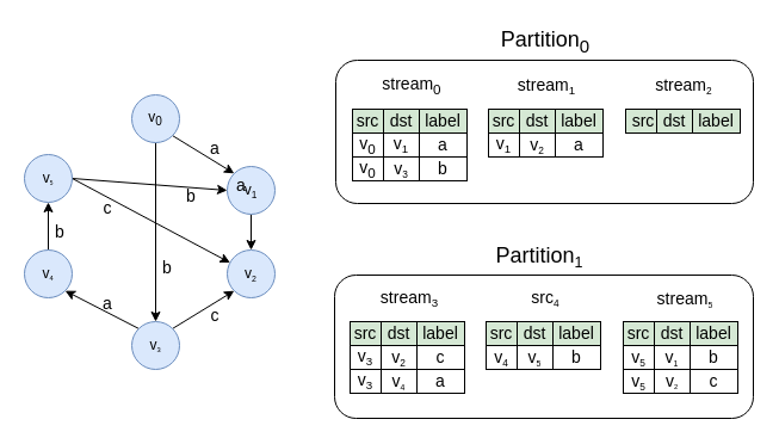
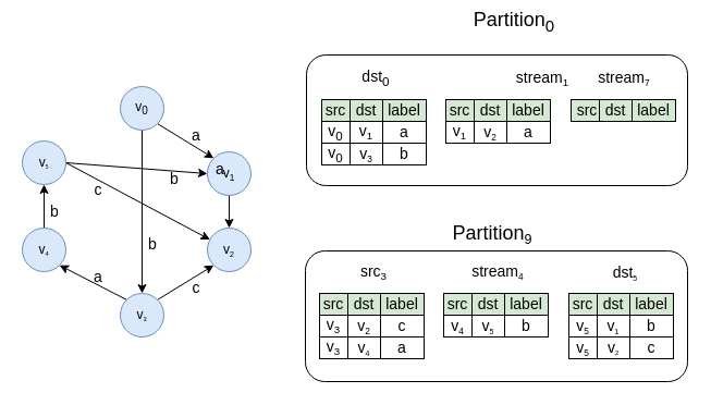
  <mxCell id="0" />
  <mxCell id="1" parent="0" />
  <mxCell id="2" style="rounded=0;orthogonalLoop=1;jettySize=auto;html=1;exitX=1;exitY=1;exitDx=0;exitDy=0;entryX=0;entryY=0;entryDx=0;entryDy=0;" edge="1" parent="1" source="4" target="6"><mxGeometry relative="1" as="geometry" /></mxCell>
  <mxCell id="3" style="edgeStyle=none;rounded=0;orthogonalLoop=1;jettySize=auto;html=1;exitX=0.5;exitY=1;exitDx=0;exitDy=0;entryX=0.5;entryY=0;entryDx=0;entryDy=0;" edge="1" parent="1" source="4" target="10"><mxGeometry relative="1" as="geometry" /></mxCell>
  <mxCell id="4" value="v&lt;sub&gt;0&lt;/sub&gt;" style="ellipse;whiteSpace=wrap;html=1;fillColor=#dae8fc;strokeColor=#6c8ebf;" vertex="1" parent="1"><mxGeometry x="110" y="79" width="40" height="40" as="geometry" /></mxCell>
  <mxCell id="5" style="edgeStyle=none;rounded=0;orthogonalLoop=1;jettySize=auto;html=1;exitX=0.5;exitY=1;exitDx=0;exitDy=0;entryX=0.5;entryY=0;entryDx=0;entryDy=0;" edge="1" parent="1" source="6" target="7"><mxGeometry relative="1" as="geometry" /></mxCell>
  <mxCell id="6" value="v&lt;span style=&quot;font-size: 10px;&quot;&gt;&lt;sub&gt;1&lt;/sub&gt;&lt;/span&gt;" style="ellipse;whiteSpace=wrap;html=1;fillColor=#dae8fc;strokeColor=#6c8ebf;" vertex="1" parent="1"><mxGeometry x="190" y="139" width="40" height="40" as="geometry" /></mxCell>
  <mxCell id="7" value="v&lt;span style=&quot;font-size: 8.333px;&quot;&gt;&lt;sub&gt;2&lt;/sub&gt;&lt;/span&gt;" style="ellipse;whiteSpace=wrap;html=1;fillColor=#dae8fc;strokeColor=#6c8ebf;" vertex="1" parent="1"><mxGeometry x="190" y="209" width="40" height="40" as="geometry" /></mxCell>
  <mxCell id="8" style="edgeStyle=none;rounded=0;orthogonalLoop=1;jettySize=auto;html=1;exitX=1;exitY=0;exitDx=0;exitDy=0;entryX=0;entryY=1;entryDx=0;entryDy=0;" edge="1" parent="1" source="10" target="7"><mxGeometry relative="1" as="geometry" /></mxCell>
  <mxCell id="9" style="edgeStyle=none;rounded=0;orthogonalLoop=1;jettySize=auto;html=1;exitX=0;exitY=0;exitDx=0;exitDy=0;entryX=1;entryY=1;entryDx=0;entryDy=0;" edge="1" parent="1" source="10" target="12"><mxGeometry relative="1" as="geometry" /></mxCell>
  <mxCell id="10" value="v&lt;span style=&quot;font-size: 6.944px;&quot;&gt;&lt;sub&gt;3&lt;/sub&gt;&lt;/span&gt;" style="ellipse;whiteSpace=wrap;html=1;fillColor=#dae8fc;strokeColor=#6c8ebf;" vertex="1" parent="1"><mxGeometry x="110" y="269" width="40" height="40" as="geometry" /></mxCell>
  <mxCell id="11" style="edgeStyle=none;rounded=0;orthogonalLoop=1;jettySize=auto;html=1;exitX=0.5;exitY=0;exitDx=0;exitDy=0;entryX=0.5;entryY=1;entryDx=0;entryDy=0;" edge="1" parent="1" source="12" target="15"><mxGeometry relative="1" as="geometry" /></mxCell>
  <mxCell id="12" value="v&lt;span style=&quot;font-size: 6.944px;&quot;&gt;&lt;sub&gt;4&lt;/sub&gt;&lt;/span&gt;" style="ellipse;whiteSpace=wrap;html=1;fillColor=#dae8fc;strokeColor=#6c8ebf;" vertex="1" parent="1"><mxGeometry x="20" y="209" width="40" height="40" as="geometry" /></mxCell>
  <mxCell id="13" style="edgeStyle=none;rounded=0;orthogonalLoop=1;jettySize=auto;html=1;exitX=1;exitY=0.5;exitDx=0;exitDy=0;" edge="1" parent="1" source="15" target="7"><mxGeometry relative="1" as="geometry" /></mxCell>
  <mxCell id="14" style="edgeStyle=none;rounded=0;orthogonalLoop=1;jettySize=auto;html=1;exitX=1;exitY=0.5;exitDx=0;exitDy=0;entryX=0;entryY=0.5;entryDx=0;entryDy=0;" edge="1" parent="1" source="15" target="6"><mxGeometry relative="1" as="geometry" /></mxCell>
  <mxCell id="15" value="v&lt;span style=&quot;font-size: 5.787px;&quot;&gt;&lt;sub&gt;5&lt;/sub&gt;&lt;/span&gt;" style="ellipse;whiteSpace=wrap;html=1;fillColor=#dae8fc;strokeColor=#6c8ebf;" vertex="1" parent="1"><mxGeometry x="20" y="129" width="40" height="40" as="geometry" /></mxCell>
  <mxCell id="16" value="" style="rounded=1;whiteSpace=wrap;html=1;" vertex="1" parent="1"><mxGeometry x="281" y="50" width="350" height="120" as="geometry" /></mxCell>
  <mxCell id="17" value="" style="rounded=1;whiteSpace=wrap;html=1;" vertex="1" parent="1"><mxGeometry x="280" y="230" width="351" height="120" as="geometry" /></mxCell>
- <mxCell id="18" value="&lt;font style=&quot;font-size: 18px;&quot;&gt;Partition&lt;sub&gt;0&lt;/sub&gt;&lt;/font&gt;" style="text;html=1;strokeColor=none;fillColor=none;align=center;verticalAlign=middle;whiteSpace=wrap;rounded=0;" vertex="1" parent="1"><mxGeometry x="427" y="20" width="60" height="30" as="geometry" /></mxCell>
- <mxCell id="19" value="&lt;font style=&quot;font-size: 14px;&quot;&gt;&amp;nbsp;stream&lt;sub style=&quot;&quot;&gt;0&lt;/sub&gt;&lt;/font&gt;" style="text;html=1;strokeColor=none;fillColor=none;align=center;verticalAlign=middle;whiteSpace=wrap;rounded=0;fontSize=18;" vertex="1" parent="1"><mxGeometry x="313" y="60" width="60" height="20" as="geometry" /></mxCell>
+ <mxCell id="18" value="&lt;font style=&quot;font-size: 18px;&quot;&gt;Partition&lt;sub&gt;0&lt;/sub&gt;&lt;/font&gt;" style="text;html=1;strokeColor=none;fillColor=none;align=center;verticalAlign=middle;whiteSpace=wrap;rounded=0;" vertex="1" parent="1"><mxGeometry x="442" y="5" width="60" height="30" as="geometry" /></mxCell>
+ <mxCell id="19" value="&lt;font style=&quot;font-size: 14px;&quot;&gt;&amp;nbsp;dst&lt;sub style=&quot;&quot;&gt;0&lt;/sub&gt;&lt;/font&gt;" style="text;html=1;strokeColor=none;fillColor=none;align=center;verticalAlign=middle;whiteSpace=wrap;rounded=0;fontSize=18;" vertex="1" parent="1"><mxGeometry x="313" y="60" width="60" height="20" as="geometry" /></mxCell>
  <mxCell id="20" value="a" style="text;html=1;strokeColor=none;fillColor=none;align=center;verticalAlign=middle;whiteSpace=wrap;rounded=0;fontSize=14;" vertex="1" parent="1"><mxGeometry x="150" y="109" width="60" height="30" as="geometry" /></mxCell>
  <mxCell id="21" value="a" style="text;html=1;strokeColor=none;fillColor=none;align=center;verticalAlign=middle;whiteSpace=wrap;rounded=0;fontSize=14;" vertex="1" parent="1"><mxGeometry x="172" y="140" width="60" height="30" as="geometry" /></mxCell>
  <mxCell id="22" value="a" style="text;html=1;strokeColor=none;fillColor=none;align=center;verticalAlign=middle;whiteSpace=wrap;rounded=0;fontSize=14;" vertex="1" parent="1"><mxGeometry x="60" y="239" width="60" height="30" as="geometry" /></mxCell>
  <mxCell id="23" value="b" style="text;html=1;strokeColor=none;fillColor=none;align=center;verticalAlign=middle;whiteSpace=wrap;rounded=0;fontSize=14;" vertex="1" parent="1"><mxGeometry x="110" y="209" width="60" height="30" as="geometry" /></mxCell>
  <mxCell id="24" value="b" style="text;html=1;strokeColor=none;fillColor=none;align=center;verticalAlign=middle;whiteSpace=wrap;rounded=0;fontSize=14;" vertex="1" parent="1"><mxGeometry x="20" y="179" width="60" height="30" as="geometry" /></mxCell>
  <mxCell id="25" value="b" style="text;html=1;strokeColor=none;fillColor=none;align=center;verticalAlign=middle;whiteSpace=wrap;rounded=0;fontSize=14;" vertex="1" parent="1"><mxGeometry x="130" y="149" width="60" height="30" as="geometry" /></mxCell>
  <mxCell id="26" value="c" style="text;html=1;strokeColor=none;fillColor=none;align=center;verticalAlign=middle;whiteSpace=wrap;rounded=0;fontSize=14;" vertex="1" parent="1"><mxGeometry x="150" y="249" width="60" height="30" as="geometry" /></mxCell>
  <mxCell id="27" value="c" style="text;html=1;strokeColor=none;fillColor=none;align=center;verticalAlign=middle;whiteSpace=wrap;rounded=0;fontSize=14;" vertex="1" parent="1"><mxGeometry x="60" y="159" width="60" height="30" as="geometry" /></mxCell>
  <mxCell id="28" value="" style="group" vertex="1" connectable="0" parent="1"><mxGeometry x="295" y="91" width="96" height="60" as="geometry" /></mxCell>
  <mxCell id="29" value="v&lt;sub&gt;0&lt;/sub&gt;" style="rounded=0;whiteSpace=wrap;html=1;fontSize=14;" vertex="1" parent="28"><mxGeometry y="20" width="26" height="20" as="geometry" /></mxCell>
  <mxCell id="30" value="v&lt;span style=&quot;font-size: 11.667px;&quot;&gt;&lt;sub&gt;1&lt;/sub&gt;&lt;/span&gt;" style="rounded=0;whiteSpace=wrap;html=1;fontSize=14;" vertex="1" parent="28"><mxGeometry x="26" y="20" width="30" height="20" as="geometry" /></mxCell>
  <mxCell id="31" value="a" style="rounded=0;whiteSpace=wrap;html=1;fontSize=14;" vertex="1" parent="28"><mxGeometry x="56" y="20" width="40" height="20" as="geometry" /></mxCell>
  <mxCell id="32" value="v&lt;sub&gt;0&lt;/sub&gt;" style="rounded=0;whiteSpace=wrap;html=1;fontSize=14;" vertex="1" parent="28"><mxGeometry y="40" width="26" height="20" as="geometry" /></mxCell>
  <mxCell id="33" value="v&lt;font size=&quot;1&quot;&gt;&lt;sub&gt;3&lt;/sub&gt;&lt;/font&gt;" style="rounded=0;whiteSpace=wrap;html=1;fontSize=14;" vertex="1" parent="28"><mxGeometry x="26" y="40" width="30" height="20" as="geometry" /></mxCell>
  <mxCell id="34" value="b" style="rounded=0;whiteSpace=wrap;html=1;fontSize=14;" vertex="1" parent="28"><mxGeometry x="56" y="40" width="40" height="20" as="geometry" /></mxCell>
  <mxCell id="35" value="src" style="rounded=0;whiteSpace=wrap;html=1;fontSize=14;fillColor=#d5e8d4;strokeColor=#000000;gradientColor=none;" vertex="1" parent="28"><mxGeometry width="26" height="20" as="geometry" /></mxCell>
  <mxCell id="36" value="dst" style="rounded=0;whiteSpace=wrap;html=1;fontSize=14;fillColor=#d5e8d4;strokeColor=#000000;" vertex="1" parent="28"><mxGeometry x="26" width="30" height="20" as="geometry" /></mxCell>
  <mxCell id="37" value="label" style="rounded=0;whiteSpace=wrap;html=1;fontSize=14;fillColor=#d5e8d4;strokeColor=#000000;gradientColor=none;" vertex="1" parent="28"><mxGeometry x="56" width="40" height="20" as="geometry" /></mxCell>
- <mxCell id="38" value="&lt;font style=&quot;font-size: 14px;&quot;&gt;&amp;nbsp;stream&lt;/font&gt;&lt;font style=&quot;font-size: 11.667px;&quot;&gt;&lt;sub&gt;1&lt;/sub&gt;&lt;/font&gt;" style="text;html=1;strokeColor=none;fillColor=none;align=center;verticalAlign=middle;whiteSpace=wrap;rounded=0;fontSize=18;" vertex="1" parent="1"><mxGeometry x="426" y="60" width="60" height="20" as="geometry" /></mxCell>
+ <mxCell id="38" value="&lt;font style=&quot;font-size: 14px;&quot;&gt;&amp;nbsp;stream&lt;/font&gt;&lt;font style=&quot;font-size: 11.667px;&quot;&gt;&lt;sub&gt;1&lt;/sub&gt;&lt;/font&gt;" style="text;html=1;strokeColor=none;fillColor=none;align=center;verticalAlign=middle;whiteSpace=wrap;rounded=0;fontSize=18;" vertex="1" parent="1"><mxGeometry x="466" y="60" width="60" height="20" as="geometry" /></mxCell>
  <mxCell id="39" value="" style="group" vertex="1" connectable="0" parent="1"><mxGeometry x="409" y="91" width="96" height="60" as="geometry" /></mxCell>
  <mxCell id="40" value="v&lt;span style=&quot;font-size: 11.667px;&quot;&gt;&lt;sub&gt;1&lt;/sub&gt;&lt;/span&gt;" style="rounded=0;whiteSpace=wrap;html=1;fontSize=14;" vertex="1" parent="39"><mxGeometry y="20" width="26" height="20" as="geometry" /></mxCell>
  <mxCell id="41" value="v&lt;font size=&quot;1&quot;&gt;&lt;sub&gt;2&lt;/sub&gt;&lt;/font&gt;" style="rounded=0;whiteSpace=wrap;html=1;fontSize=14;" vertex="1" parent="39"><mxGeometry x="26" y="20" width="30" height="20" as="geometry" /></mxCell>
  <mxCell id="42" value="a" style="rounded=0;whiteSpace=wrap;html=1;fontSize=14;" vertex="1" parent="39"><mxGeometry x="56" y="20" width="40" height="20" as="geometry" /></mxCell>
  <mxCell id="43" value="src" style="rounded=0;whiteSpace=wrap;html=1;fontSize=14;fillColor=#d5e8d4;strokeColor=#000000;gradientColor=none;" vertex="1" parent="39"><mxGeometry width="26" height="20" as="geometry" /></mxCell>
  <mxCell id="44" value="dst" style="rounded=0;whiteSpace=wrap;html=1;fontSize=14;fillColor=#d5e8d4;strokeColor=#000000;" vertex="1" parent="39"><mxGeometry x="26" width="30" height="20" as="geometry" /></mxCell>
  <mxCell id="45" value="label" style="rounded=0;whiteSpace=wrap;html=1;fontSize=14;fillColor=#d5e8d4;strokeColor=#000000;gradientColor=none;" vertex="1" parent="39"><mxGeometry x="56" width="40" height="20" as="geometry" /></mxCell>
- <mxCell id="46" value="&lt;font style=&quot;font-size: 14px;&quot;&gt;&amp;nbsp;stream&lt;/font&gt;&lt;font size=&quot;1&quot; style=&quot;&quot;&gt;&lt;sub&gt;2&lt;/sub&gt;&lt;/font&gt;" style="text;html=1;strokeColor=none;fillColor=none;align=center;verticalAlign=middle;whiteSpace=wrap;rounded=0;fontSize=18;" vertex="1" parent="1"><mxGeometry x="541" y="60" width="60" height="20" as="geometry" /></mxCell>
+ <mxCell id="46" value="&lt;font style=&quot;font-size: 14px;&quot;&gt;&amp;nbsp;stream&lt;/font&gt;&lt;font size=&quot;1&quot; style=&quot;&quot;&gt;&lt;sub&gt;7&lt;/sub&gt;&lt;/font&gt;" style="text;html=1;strokeColor=none;fillColor=none;align=center;verticalAlign=middle;whiteSpace=wrap;rounded=0;fontSize=18;" vertex="1" parent="1"><mxGeometry x="541" y="60" width="60" height="20" as="geometry" /></mxCell>
  <mxCell id="47" value="" style="group" vertex="1" connectable="0" parent="1"><mxGeometry x="524" y="91" width="96" height="60" as="geometry" /></mxCell>
  <mxCell id="48" value="src" style="rounded=0;whiteSpace=wrap;html=1;fontSize=14;fillColor=#d5e8d4;strokeColor=#000000;gradientColor=none;" vertex="1" parent="47"><mxGeometry width="30" height="20" as="geometry" /></mxCell>
  <mxCell id="49" value="dst" style="rounded=0;whiteSpace=wrap;html=1;fontSize=14;fillColor=#d5e8d4;strokeColor=#000000;" vertex="1" parent="47"><mxGeometry x="26" width="30" height="20" as="geometry" /></mxCell>
  <mxCell id="50" value="label" style="rounded=0;whiteSpace=wrap;html=1;fontSize=14;fillColor=#d5e8d4;strokeColor=#000000;gradientColor=none;" vertex="1" parent="47"><mxGeometry x="56" width="40" height="20" as="geometry" /></mxCell>
- <mxCell id="51" value="&lt;font style=&quot;font-size: 18px;&quot;&gt;Partition&lt;/font&gt;&lt;font style=&quot;font-size: 15px;&quot;&gt;&lt;sub&gt;1&lt;/sub&gt;&lt;/font&gt;" style="text;html=1;strokeColor=none;fillColor=none;align=center;verticalAlign=middle;whiteSpace=wrap;rounded=0;" vertex="1" parent="1"><mxGeometry x="422" y="200" width="60" height="30" as="geometry" /></mxCell>
- <mxCell id="52" value="&lt;font style=&quot;font-size: 14px;&quot;&gt;&amp;nbsp;stream&lt;/font&gt;&lt;font style=&quot;font-size: 11.667px;&quot;&gt;&lt;sub&gt;3&lt;/sub&gt;&lt;/font&gt;" style="text;html=1;strokeColor=none;fillColor=none;align=center;verticalAlign=middle;whiteSpace=wrap;rounded=0;fontSize=18;" vertex="1" parent="1"><mxGeometry x="311" y="238" width="60" height="20" as="geometry" /></mxCell>
+ <mxCell id="51" value="&lt;font style=&quot;font-size: 18px;&quot;&gt;Partition&lt;/font&gt;&lt;font style=&quot;font-size: 15px;&quot;&gt;&lt;sub&gt;9&lt;/sub&gt;&lt;/font&gt;" style="text;html=1;strokeColor=none;fillColor=none;align=center;verticalAlign=middle;whiteSpace=wrap;rounded=0;" vertex="1" parent="1"><mxGeometry x="422" y="200" width="60" height="30" as="geometry" /></mxCell>
+ <mxCell id="52" value="&lt;font style=&quot;font-size: 14px;&quot;&gt;&amp;nbsp;src&lt;/font&gt;&lt;font style=&quot;font-size: 11.667px;&quot;&gt;&lt;sub&gt;3&lt;/sub&gt;&lt;/font&gt;" style="text;html=1;strokeColor=none;fillColor=none;align=center;verticalAlign=middle;whiteSpace=wrap;rounded=0;fontSize=18;" vertex="1" parent="1"><mxGeometry x="311" y="238" width="60" height="20" as="geometry" /></mxCell>
  <mxCell id="53" value="" style="group" vertex="1" connectable="0" parent="1"><mxGeometry x="293" y="269" width="96" height="60" as="geometry" /></mxCell>
  <mxCell id="54" value="v&lt;span style=&quot;font-size: 11.667px;&quot;&gt;&lt;sub&gt;3&lt;/sub&gt;&lt;/span&gt;" style="rounded=0;whiteSpace=wrap;html=1;fontSize=14;" vertex="1" parent="53"><mxGeometry y="20" width="26" height="20" as="geometry" /></mxCell>
  <mxCell id="55" value="v&lt;font size=&quot;1&quot;&gt;&lt;sub&gt;2&lt;/sub&gt;&lt;/font&gt;" style="rounded=0;whiteSpace=wrap;html=1;fontSize=14;" vertex="1" parent="53"><mxGeometry x="26" y="20" width="30" height="20" as="geometry" /></mxCell>
  <mxCell id="56" value="c" style="rounded=0;whiteSpace=wrap;html=1;fontSize=14;" vertex="1" parent="53"><mxGeometry x="56" y="20" width="40" height="20" as="geometry" /></mxCell>
  <mxCell id="57" value="v&lt;span style=&quot;font-size: 11.667px;&quot;&gt;&lt;sub&gt;3&lt;/sub&gt;&lt;/span&gt;" style="rounded=0;whiteSpace=wrap;html=1;fontSize=14;" vertex="1" parent="53"><mxGeometry y="40" width="26" height="20" as="geometry" /></mxCell>
  <mxCell id="58" value="v&lt;span style=&quot;font-size: 8.333px;&quot;&gt;&lt;sub&gt;4&lt;/sub&gt;&lt;/span&gt;" style="rounded=0;whiteSpace=wrap;html=1;fontSize=14;" vertex="1" parent="53"><mxGeometry x="26" y="40" width="30" height="20" as="geometry" /></mxCell>
  <mxCell id="59" value="a" style="rounded=0;whiteSpace=wrap;html=1;fontSize=14;" vertex="1" parent="53"><mxGeometry x="56" y="40" width="40" height="20" as="geometry" /></mxCell>
  <mxCell id="60" value="src" style="rounded=0;whiteSpace=wrap;html=1;fontSize=14;fillColor=#d5e8d4;strokeColor=#000000;gradientColor=none;" vertex="1" parent="53"><mxGeometry width="26" height="20" as="geometry" /></mxCell>
  <mxCell id="61" value="dst" style="rounded=0;whiteSpace=wrap;html=1;fontSize=14;fillColor=#d5e8d4;strokeColor=#000000;" vertex="1" parent="53"><mxGeometry x="26" width="30" height="20" as="geometry" /></mxCell>
  <mxCell id="62" value="label" style="rounded=0;whiteSpace=wrap;html=1;fontSize=14;fillColor=#d5e8d4;strokeColor=#000000;gradientColor=none;" vertex="1" parent="53"><mxGeometry x="56" width="40" height="20" as="geometry" /></mxCell>
- <mxCell id="63" value="&lt;font style=&quot;font-size: 14px;&quot;&gt;&amp;nbsp;src&lt;/font&gt;&lt;font size=&quot;1&quot; style=&quot;&quot;&gt;&lt;sub&gt;4&lt;/sub&gt;&lt;/font&gt;" style="text;html=1;strokeColor=none;fillColor=none;align=center;verticalAlign=middle;whiteSpace=wrap;rounded=0;fontSize=18;" vertex="1" parent="1"><mxGeometry x="425" y="238" width="60" height="20" as="geometry" /></mxCell>
+ <mxCell id="63" value="&lt;font style=&quot;font-size: 14px;&quot;&gt;&amp;nbsp;stream&lt;/font&gt;&lt;font size=&quot;1&quot; style=&quot;&quot;&gt;&lt;sub&gt;4&lt;/sub&gt;&lt;/font&gt;" style="text;html=1;strokeColor=none;fillColor=none;align=center;verticalAlign=middle;whiteSpace=wrap;rounded=0;fontSize=18;" vertex="1" parent="1"><mxGeometry x="425" y="238" width="60" height="20" as="geometry" /></mxCell>
  <mxCell id="64" value="" style="group" vertex="1" connectable="0" parent="1"><mxGeometry x="407" y="269" width="96" height="60" as="geometry" /></mxCell>
  <mxCell id="65" value="v&lt;font size=&quot;1&quot;&gt;&lt;sub&gt;4&lt;/sub&gt;&lt;/font&gt;" style="rounded=0;whiteSpace=wrap;html=1;fontSize=14;" vertex="1" parent="64"><mxGeometry y="20" width="26" height="20" as="geometry" /></mxCell>
  <mxCell id="66" value="v&lt;span style=&quot;font-size: 8.333px;&quot;&gt;&lt;sub&gt;5&lt;/sub&gt;&lt;/span&gt;" style="rounded=0;whiteSpace=wrap;html=1;fontSize=14;" vertex="1" parent="64"><mxGeometry x="26" y="20" width="30" height="20" as="geometry" /></mxCell>
  <mxCell id="67" value="b" style="rounded=0;whiteSpace=wrap;html=1;fontSize=14;" vertex="1" parent="64"><mxGeometry x="56" y="20" width="40" height="20" as="geometry" /></mxCell>
  <mxCell id="68" value="src" style="rounded=0;whiteSpace=wrap;html=1;fontSize=14;fillColor=#d5e8d4;strokeColor=#000000;gradientColor=none;" vertex="1" parent="64"><mxGeometry width="26" height="20" as="geometry" /></mxCell>
  <mxCell id="69" value="dst" style="rounded=0;whiteSpace=wrap;html=1;fontSize=14;fillColor=#d5e8d4;strokeColor=#000000;" vertex="1" parent="64"><mxGeometry x="26" width="30" height="20" as="geometry" /></mxCell>
  <mxCell id="70" value="label" style="rounded=0;whiteSpace=wrap;html=1;fontSize=14;fillColor=#d5e8d4;strokeColor=#000000;gradientColor=none;" vertex="1" parent="64"><mxGeometry x="56" width="40" height="20" as="geometry" /></mxCell>
- <mxCell id="71" value="&lt;font style=&quot;font-size: 14px;&quot;&gt;&amp;nbsp;stream&lt;/font&gt;&lt;font style=&quot;font-size: 8.333px;&quot;&gt;&lt;sub&gt;5&lt;/sub&gt;&lt;/font&gt;" style="text;html=1;strokeColor=none;fillColor=none;align=center;verticalAlign=middle;whiteSpace=wrap;rounded=0;fontSize=18;" vertex="1" parent="1"><mxGeometry x="542" y="239" width="60" height="20" as="geometry" /></mxCell>
+ <mxCell id="71" value="&lt;font style=&quot;font-size: 14px;&quot;&gt;&amp;nbsp;dst&lt;/font&gt;&lt;font style=&quot;font-size: 8.333px;&quot;&gt;&lt;sub&gt;5&lt;/sub&gt;&lt;/font&gt;" style="text;html=1;strokeColor=none;fillColor=none;align=center;verticalAlign=middle;whiteSpace=wrap;rounded=0;fontSize=18;" vertex="1" parent="1"><mxGeometry x="542" y="239" width="60" height="20" as="geometry" /></mxCell>
  <mxCell id="72" value="" style="group" vertex="1" connectable="0" parent="1"><mxGeometry x="522" y="269" width="96" height="60" as="geometry" /></mxCell>
  <mxCell id="73" value="v&lt;font size=&quot;1&quot;&gt;&lt;sub&gt;5&lt;/sub&gt;&lt;/font&gt;" style="rounded=0;whiteSpace=wrap;html=1;fontSize=14;" vertex="1" parent="72"><mxGeometry y="20" width="26" height="20" as="geometry" /></mxCell>
  <mxCell id="74" value="v&lt;span style=&quot;font-size: 8.333px;&quot;&gt;&lt;sub&gt;1&lt;/sub&gt;&lt;/span&gt;" style="rounded=0;whiteSpace=wrap;html=1;fontSize=14;" vertex="1" parent="72"><mxGeometry x="26" y="20" width="30" height="20" as="geometry" /></mxCell>
  <mxCell id="75" value="b" style="rounded=0;whiteSpace=wrap;html=1;fontSize=14;" vertex="1" parent="72"><mxGeometry x="56" y="20" width="40" height="20" as="geometry" /></mxCell>
  <mxCell id="76" value="v&lt;font size=&quot;1&quot;&gt;&lt;sub&gt;5&lt;/sub&gt;&lt;/font&gt;" style="rounded=0;whiteSpace=wrap;html=1;fontSize=14;" vertex="1" parent="72"><mxGeometry y="40" width="26" height="20" as="geometry" /></mxCell>
  <mxCell id="77" value="v&lt;span style=&quot;font-size: 6.944px;&quot;&gt;&lt;sub&gt;2&lt;/sub&gt;&lt;/span&gt;" style="rounded=0;whiteSpace=wrap;html=1;fontSize=14;" vertex="1" parent="72"><mxGeometry x="26" y="40" width="30" height="20" as="geometry" /></mxCell>
  <mxCell id="78" value="c" style="rounded=0;whiteSpace=wrap;html=1;fontSize=14;" vertex="1" parent="72"><mxGeometry x="56" y="40" width="40" height="20" as="geometry" /></mxCell>
  <mxCell id="79" value="src" style="rounded=0;whiteSpace=wrap;html=1;fontSize=14;fillColor=#d5e8d4;strokeColor=#000000;gradientColor=none;" vertex="1" parent="72"><mxGeometry width="26" height="20" as="geometry" /></mxCell>
  <mxCell id="80" value="dst" style="rounded=0;whiteSpace=wrap;html=1;fontSize=14;fillColor=#d5e8d4;strokeColor=#000000;" vertex="1" parent="72"><mxGeometry x="26" width="30" height="20" as="geometry" /></mxCell>
  <mxCell id="81" value="label" style="rounded=0;whiteSpace=wrap;html=1;fontSize=14;fillColor=#d5e8d4;strokeColor=#000000;gradientColor=none;" vertex="1" parent="72"><mxGeometry x="56" width="40" height="20" as="geometry" /></mxCell>
